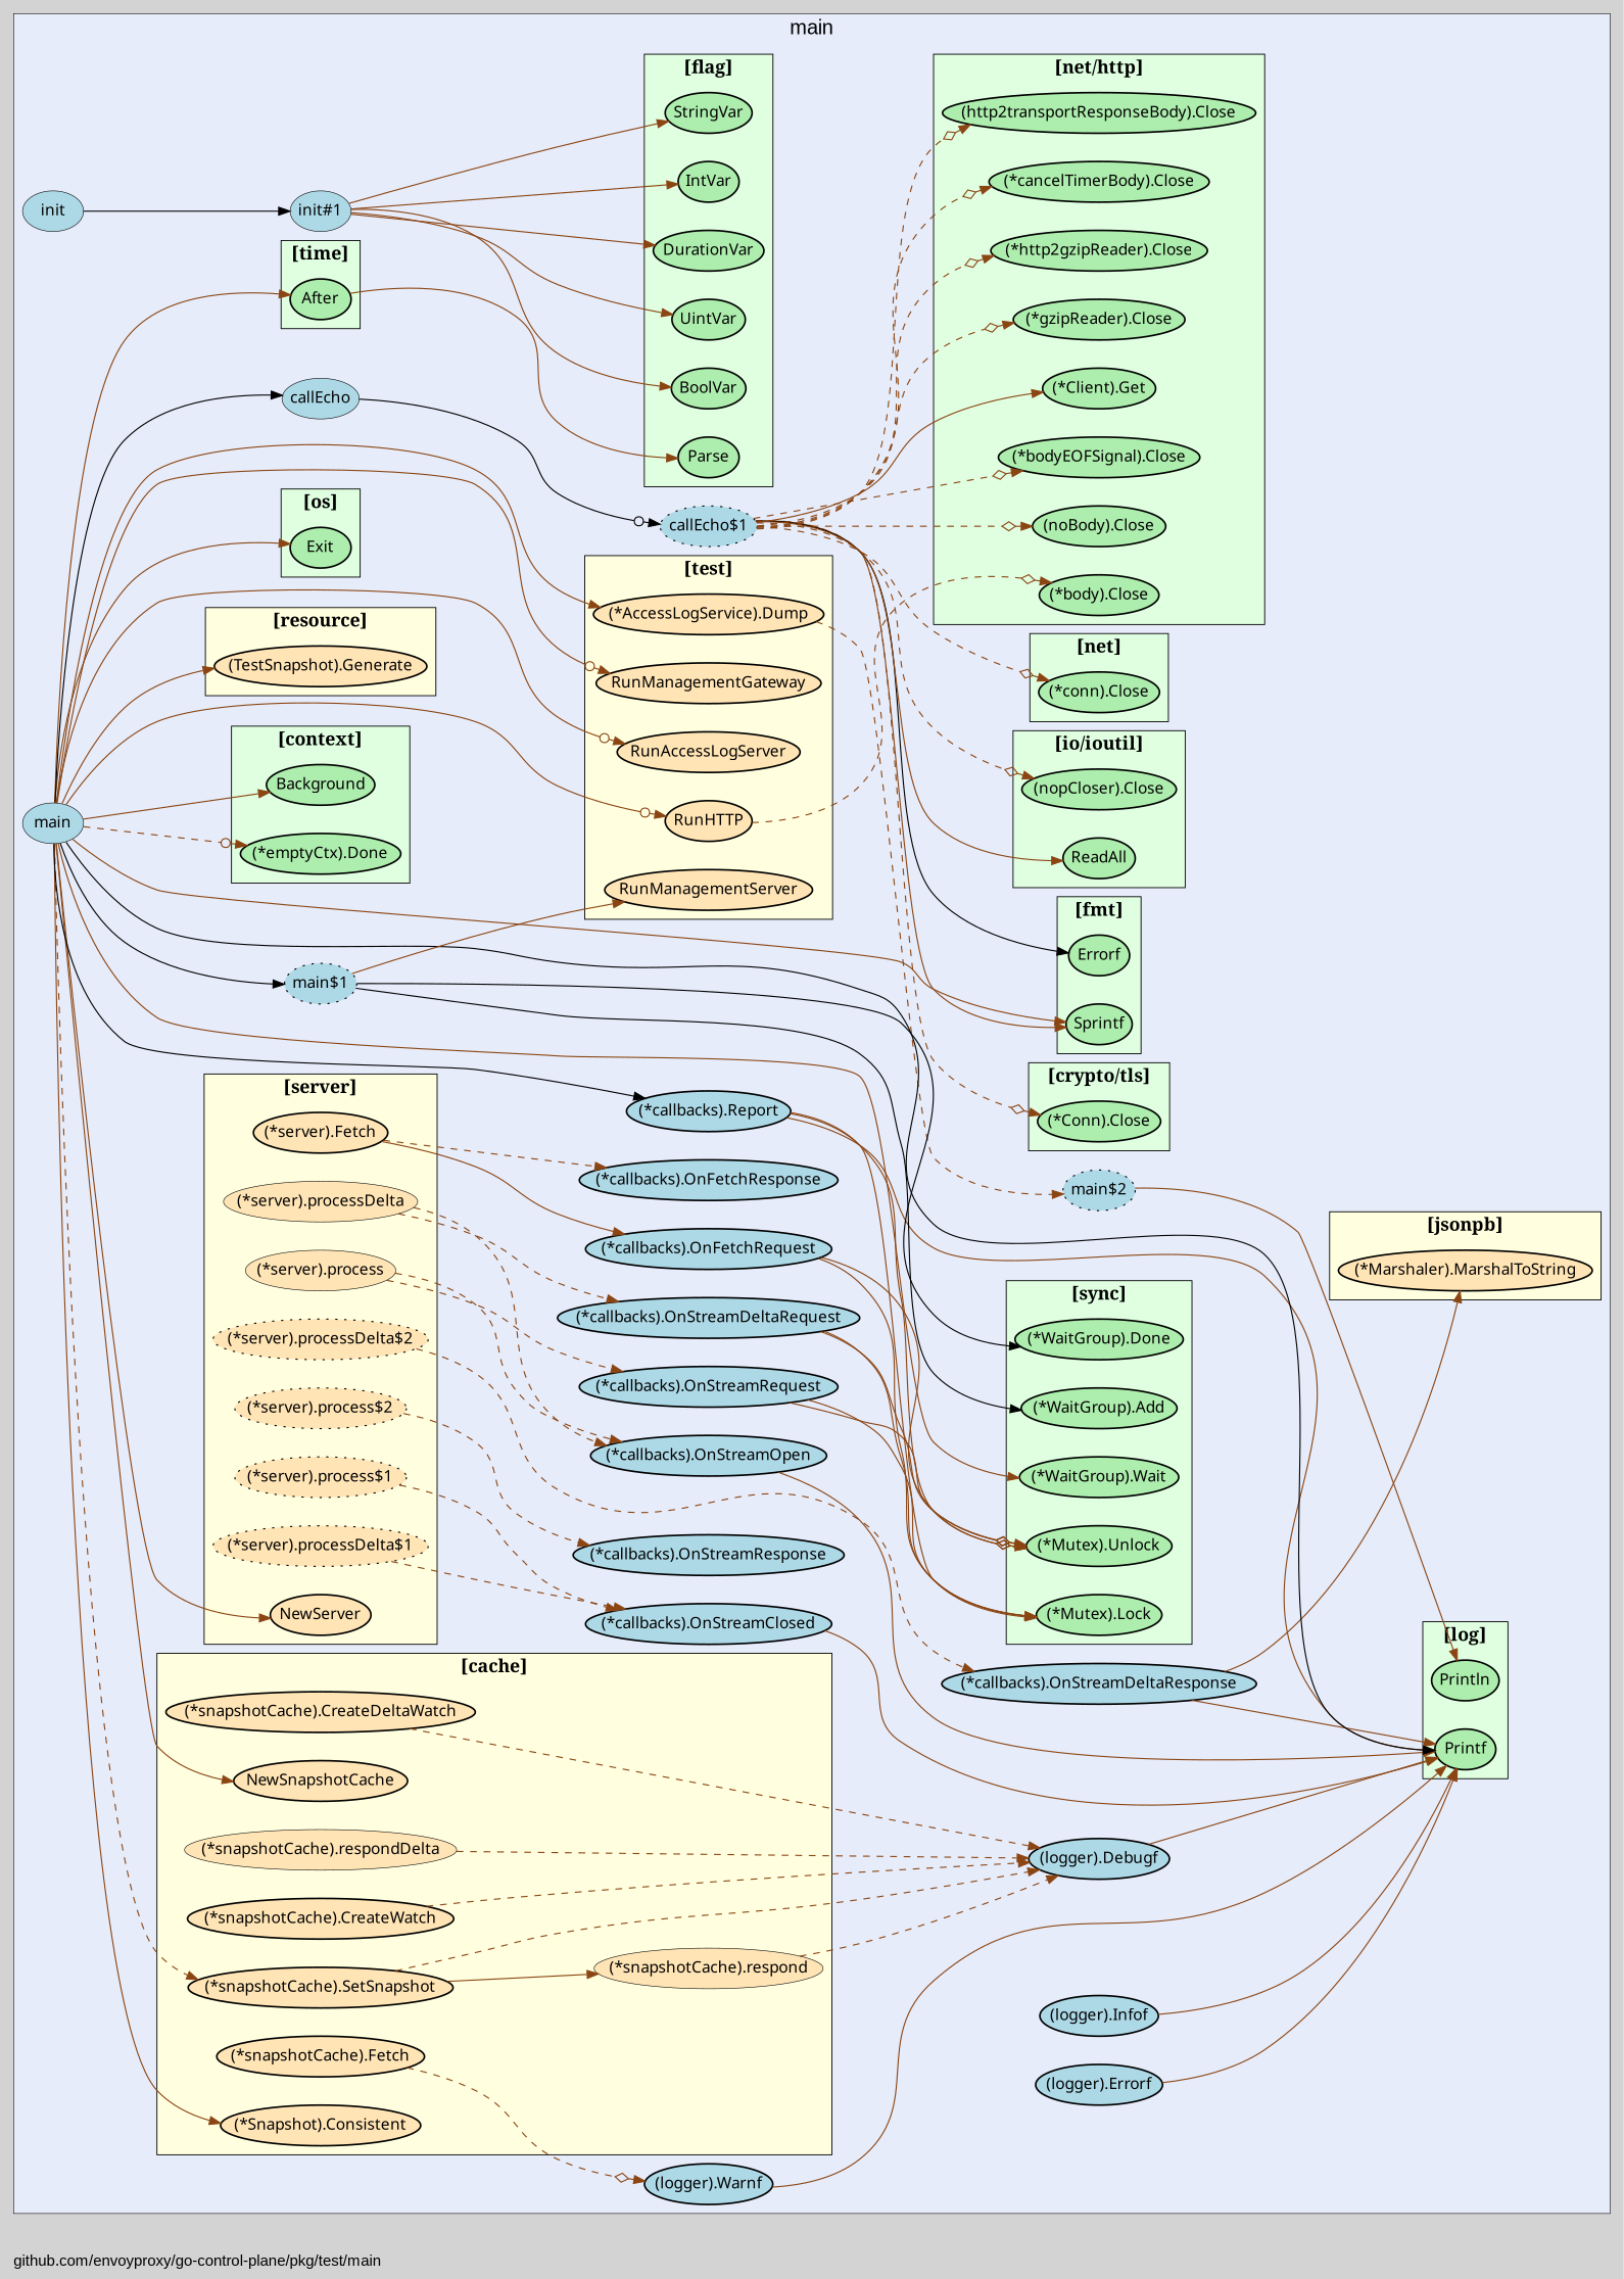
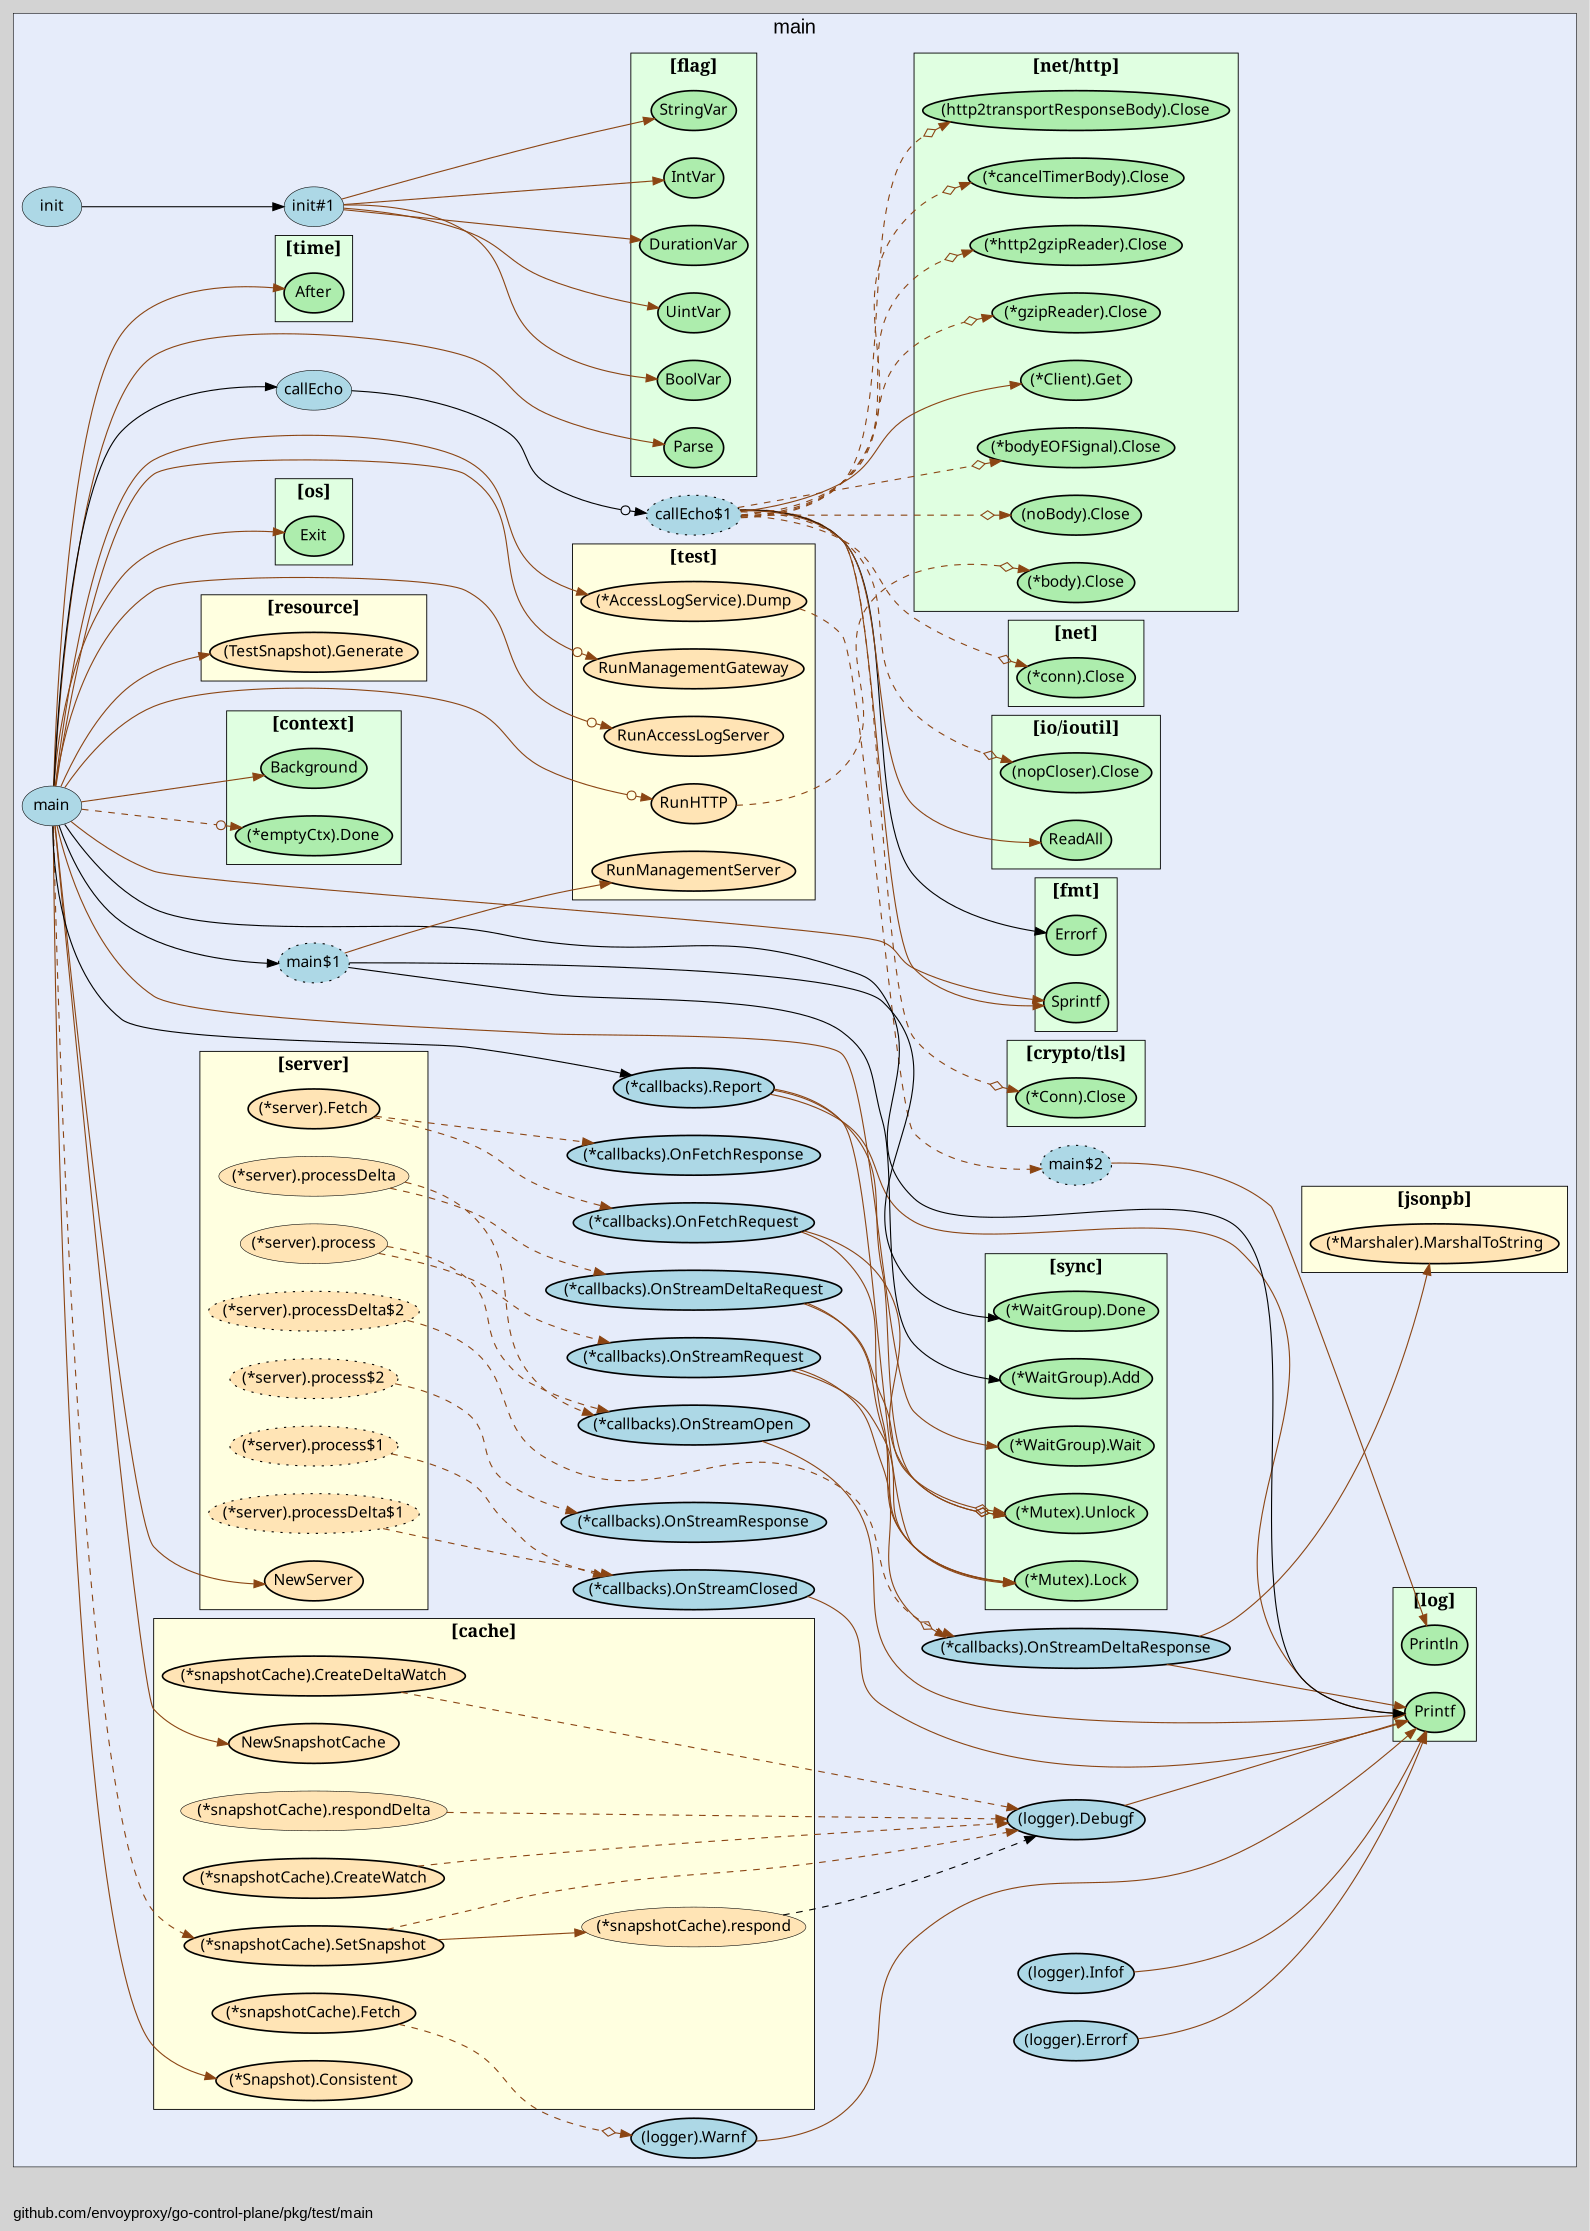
  digraph {
    bgcolor=lightgray
    fontname=Arial
    fontsize=14
    label="github.com/envoyproxy/go-control-plane/pkg/test/main"
    labeljust=l
    nodesep=0.35
    penwidth=0.5
    rankdir=LR
    style=solid
    node [fillcolor="#adedad" fontname=Verdana margin="0.05,0.0" penwidth=1.5 shape=ellipse style=filled]
    edge [color=saddlebrown minlen=2]
    n1 [fillcolor=moccasin label="(*Marshaler).MarshalToString"]
    n2 [label=Background]
    n3 [label="(*emptyCtx).Done"]
    n4 [label="(*Conn).Close"]
    n5 [label=BoolVar]
    n6 [label=UintVar]
    n7 [label=DurationVar]
    n8 [label=IntVar]
    n9 [label=StringVar]
    n10 [label=Parse]
    n11 [label=Sprintf]
    n12 [label=Errorf]
    n13 [fillcolor=moccasin label="(*snapshotCache).Fetch"]
    n14 [fillcolor=moccasin label="(*snapshotCache).respond" penwidth=0.5]
    n15 [fillcolor=moccasin label="(*snapshotCache).CreateWatch"]
    n16 [fillcolor=moccasin label="(*snapshotCache).respondDelta" penwidth=0.5]
    n17 [fillcolor=moccasin label="(*snapshotCache).CreateDeltaWatch"]
    n18 [fillcolor=moccasin label="(*snapshotCache).SetSnapshot"]
    n19 [fillcolor=moccasin label=NewSnapshotCache]
    n20 [fillcolor=moccasin label="(*Snapshot).Consistent"]
    n21 [fillcolor=moccasin label="(*server).Fetch"]
    n22 [fillcolor=moccasin label="(*server).process$1" penwidth=1.0 style="dotted,filled"]
    n23 [fillcolor=moccasin label="(*server).process$2" penwidth=1.0 style="dotted,filled"]
    n24 [fillcolor=moccasin label="(*server).process" penwidth=0.5]
    n25 [fillcolor=moccasin label="(*server).processDelta$1" penwidth=1.0 style="dotted,filled"]
    n26 [fillcolor=moccasin label="(*server).processDelta$2" penwidth=1.0 style="dotted,filled"]
    n27 [fillcolor=moccasin label="(*server).processDelta" penwidth=0.5]
    n28 [fillcolor=moccasin label=NewServer]
    n29 [fillcolor=moccasin label=RunHTTP]
    n30 [fillcolor=moccasin label=RunAccessLogServer]
    n31 [fillcolor=moccasin label=RunManagementServer]
    n32 [fillcolor=moccasin label=RunManagementGateway]
    n33 [fillcolor=moccasin label="(*AccessLogService).Dump"]
    n34 [fillcolor=moccasin label="(TestSnapshot).Generate"]
    n35 [label=ReadAll]
    n36 [label="(nopCloser).Close"]
    n37 [label=Printf]
    n38 [label=Println]
    n39 [label="(*conn).Close"]
    n40 [label="(*Client).Get"]
    n41 [label="(*gzipReader).Close"]
    n42 [label="(*body).Close"]
    n43 [label="(*http2gzipReader).Close"]
    n44 [label="(*cancelTimerBody).Close"]
    n45 [label="(http2transportResponseBody).Close"]
    n46 [label="(noBody).Close"]
    n47 [label="(*bodyEOFSignal).Close"]
    n48 [label=Exit]
    n49 [label="(*Mutex).Lock"]
    n50 [label="(*Mutex).Unlock"]
    n51 [label="(*WaitGroup).Add"]
    n52 [label="(*WaitGroup).Done"]
    n53 [label="(*WaitGroup).Wait"]
    n54 [label=After]
    n55 [fillcolor=lightblue label="(*callbacks).OnFetchRequest"]
    n56 [fillcolor=lightblue label="(logger).Warnf"]
    n57 [fillcolor=lightblue label="(*callbacks).OnFetchResponse"]
    n58 [fillcolor=lightblue label="(*callbacks).OnStreamClosed"]
    n59 [fillcolor=lightblue label="(*callbacks).OnStreamResponse"]
    n60 [fillcolor=lightblue label="(logger).Debugf"]
    n61 [fillcolor=lightblue label="(*callbacks).OnStreamOpen"]
    n62 [fillcolor=lightblue label="(*callbacks).OnStreamRequest"]
    n63 [fillcolor=lightblue label="(*callbacks).OnStreamDeltaResponse"]
    n64 [fillcolor=lightblue label="(*callbacks).OnStreamDeltaRequest"]
    n65 [fillcolor=lightblue label="(*callbacks).Report"]
    n66 [fillcolor=lightblue label="init#1" penwidth=0.5]
    n67 [fillcolor=lightblue label=init penwidth=0.5]
    n68 [fillcolor=lightblue label=main penwidth=0.5]
    n69 [fillcolor=lightblue label="main$1" penwidth=1.0 style="dotted,filled"]
    n70 [fillcolor=lightblue label="callEcho$1" penwidth=1.0 style="dotted,filled"]
    n71 [fillcolor=lightblue label=callEcho penwidth=0.5]
    n72 [fillcolor=lightblue label="main$2" penwidth=1.0 style="dotted,filled"]
    n73 [fillcolor=lightblue label="(logger).Infof"]
    n74 [fillcolor=lightblue label="(logger).Errorf"]
    subgraph cluster_1 {
      bgcolor="#e6ecfa"
      fontsize=18
      label=main
      labeljust=c
      labelloc=t
      n55
      n56
      n57
      n58
      n59
      n60
      n61
      n62
      n63
      n64
      n65
      n66
      n67
      n68
      n69
      n70
      n71
      n72
      n73
      n74
      subgraph cluster_2 {
        bgcolor="#e6ecfa"
        fillcolor=lightyellow
        fontname=bold
        fontsize=16
        label="[jsonpb]"
        labeljust=c
        labelloc=t
        penwidth=0.8
        rank=sink
        style=filled
        n1
      }
      subgraph cluster_3 {
        bgcolor="#e6ecfa"
        fillcolor="#E0FFE1"
        fontname=bold
        fontsize=16
        label="[context]"
        labeljust=c
        labelloc=t
        penwidth=0.8
        rank=sink
        style=filled
        n2
        n3
      }
      subgraph cluster_4 {
        bgcolor="#e6ecfa"
        fillcolor="#E0FFE1"
        fontname=bold
        fontsize=16
        label="[crypto/tls]"
        labeljust=c
        labelloc=t
        penwidth=0.8
        rank=sink
        style=filled
        n4
      }
      subgraph cluster_5 {
        bgcolor="#e6ecfa"
        fillcolor="#E0FFE1"
        fontname=bold
        fontsize=16
        label="[flag]"
        labeljust=c
        labelloc=t
        penwidth=0.8
        rank=sink
        style=filled
        n5
        n6
        n7
        n8
        n9
        n10
      }
      subgraph cluster_6 {
        bgcolor="#e6ecfa"
        fillcolor="#E0FFE1"
        fontname=bold
        fontsize=16
        label="[fmt]"
        labeljust=c
        labelloc=t
        penwidth=0.8
        rank=sink
        style=filled
        n11
        n12
      }
      subgraph cluster_7 {
        bgcolor="#e6ecfa"
        fillcolor=lightyellow
        fontname=bold
        fontsize=16
        label="[cache]"
        labeljust=c
        labelloc=t
        penwidth=0.8
        rank=sink
        style=filled
        n13
        n14
        n15
        n16
        n17
        n18
        n19
        n20
      }
      subgraph cluster_8 {
        bgcolor="#e6ecfa"
        fillcolor=lightyellow
        fontname=bold
        fontsize=16
        label="[server]"
        labeljust=c
        labelloc=t
        penwidth=0.8
        rank=sink
        style=filled
        n21
        n22
        n23
        n24
        n25
        n26
        n27
        n28
      }
      subgraph cluster_9 {
        bgcolor="#e6ecfa"
        fillcolor=lightyellow
        fontname=bold
        fontsize=16
        label="[test]"
        labeljust=c
        labelloc=t
        penwidth=0.8
        rank=sink
        style=filled
        n29
        n30
        n31
        n32
        n33
      }
      subgraph cluster_10 {
        bgcolor="#e6ecfa"
        fillcolor=lightyellow
        fontname=bold
        fontsize=16
        label="[resource]"
        labeljust=c
        labelloc=t
        penwidth=0.8
        rank=sink
        style=filled
        n34
      }
      subgraph cluster_11 {
        bgcolor="#e6ecfa"
        fillcolor="#E0FFE1"
        fontname=bold
        fontsize=16
        label="[io/ioutil]"
        labeljust=c
        labelloc=t
        penwidth=0.8
        rank=sink
        style=filled
        n35
        n36
      }
      subgraph cluster_12 {
        bgcolor="#e6ecfa"
        fillcolor="#E0FFE1"
        fontname=bold
        fontsize=16
        label="[log]"
        labeljust=c
        labelloc=t
        penwidth=0.8
        rank=sink
        style=filled
        n37
        n38
      }
      subgraph cluster_13 {
        bgcolor="#e6ecfa"
        fillcolor="#E0FFE1"
        fontname=bold
        fontsize=16
        label="[net]"
        labeljust=c
        labelloc=t
        penwidth=0.8
        rank=sink
        style=filled
        n39
      }
      subgraph cluster_14 {
        bgcolor="#e6ecfa"
        fillcolor="#E0FFE1"
        fontname=bold
        fontsize=16
        label="[net/http]"
        labeljust=c
        labelloc=t
        penwidth=0.8
        rank=sink
        style=filled
        n40
        n41
        n42
        n43
        n44
        n45
        n46
        n47
      }
      subgraph cluster_15 {
        bgcolor="#e6ecfa"
        fillcolor="#E0FFE1"
        fontname=bold
        fontsize=16
        label="[os]"
        labeljust=c
        labelloc=t
        penwidth=0.8
        rank=sink
        style=filled
        n48
      }
      subgraph cluster_16 {
        bgcolor="#e6ecfa"
        fillcolor="#E0FFE1"
        fontname=bold
        fontsize=16
        label="[sync]"
        labeljust=c
        labelloc=t
        penwidth=0.8
        rank=sink
        style=filled
        n49
        n50
        n51
        n52
        n53
      }
      subgraph cluster_17 {
        bgcolor="#e6ecfa"
        fillcolor="#E0FFE1"
        fontname=bold
        fontsize=16
        label="[time]"
        labeljust=c
        labelloc=t
        penwidth=0.8
        rank=sink
        style=filled
        n54
      }
    }
    n13 -> n56 [arrowhead=normalnoneodiamond style=dashed]
-   n14 -> n60 [style=dashed]
+   n14 -> n60 [color=black style=dashed]
    n15 -> n60 [style=dashed]
    n16 -> n60 [style=dashed]
    n17 -> n60 [style=dashed]
    n18 -> n14
    n18 -> n60 [style=dashed]
-   n21 -> n55 [style=solid]
+   n21 -> n55 [style=dashed]
    n21 -> n57 [style=dashed]
    n22 -> n58 [style=dashed]
    n23 -> n59 [style=dashed]
    n24 -> n61 [style=dashed]
    n24 -> n62 [style=dashed]
    n25 -> n58 [style=dashed]
    n26 -> n63 [style=dashed]
    n27 -> n61 [style=dashed]
    n27 -> n64 [style=dashed]
    n29 -> n42 [arrowhead=normalnoneodiamond style=dashed]
    n33 -> n72 [style=dashed]
    n55 -> n49
    n55 -> n50 [arrowhead=normalnoneodiamond]
    n56 -> n37
    n58 -> n37
    n60 -> n37
    n61 -> n37
    n62 -> n49
-   n62 -> n50 [arrowhead=normalnoneodiamond]
+   n62 -> n63 [arrowhead=normalnoneodiamond]
    n63 -> n1
    n63 -> n37
    n64 -> n49
    n64 -> n50 [arrowhead=normalnoneodiamond]
    n65 -> n37
    n65 -> n49
    n65 -> n50 [arrowhead=normalnoneodiamond]
    n66 -> n5
    n66 -> n6
    n66 -> n7
    n66 -> n8
    n66 -> n9
    n67 -> n66 [color=""]
    n68 -> n2
    n68 -> n3 [arrowhead=normalnoneodot style=dashed]
-   n54 -> n10
+   n68 -> n10
    n68 -> n11
    n68 -> n18 [style=dashed]
    n68 -> n19
    n68 -> n20
    n68 -> n28
    n68 -> n29 [arrowhead=normalnoneodot]
    n68 -> n30 [arrowhead=normalnoneodot]
    n68 -> n32 [arrowhead=normalnoneodot]
    n68 -> n33
    n68 -> n34
    n68 -> n37 [color=black]
    n68 -> n48
    n68 -> n53
    n68 -> n54
    n68 -> n65 [color=""]
    n68 -> n69 [arrowhead=normal color=""]
    n68 -> n71 [color=""]
    n69 -> n31
    n69 -> n51 [color=black]
    n69 -> n52 [color=black]
    n70 -> n4 [arrowhead=normalnoneodiamond style=dashed]
    n70 -> n11
    n70 -> n12 [color=black]
    n70 -> n35
    n70 -> n36 [arrowhead=normalnoneodiamond style=dashed]
    n70 -> n39 [arrowhead=normalnoneodiamond style=dashed]
    n70 -> n40
    n70 -> n41 [arrowhead=normalnoneodiamond style=dashed]
    n70 -> n43 [arrowhead=normalnoneodiamond style=dashed]
    n70 -> n44 [arrowhead=normalnoneodiamond style=dashed]
    n70 -> n45 [arrowhead=normalnoneodiamond style=dashed]
    n70 -> n46 [arrowhead=normalnoneodiamond style=dashed]
    n70 -> n47 [arrowhead=normalnoneodiamond style=dashed]
    n71 -> n70 [arrowhead=normalnoneodot color=""]
    n72 -> n38
    n73 -> n37
    n74 -> n37
  }
